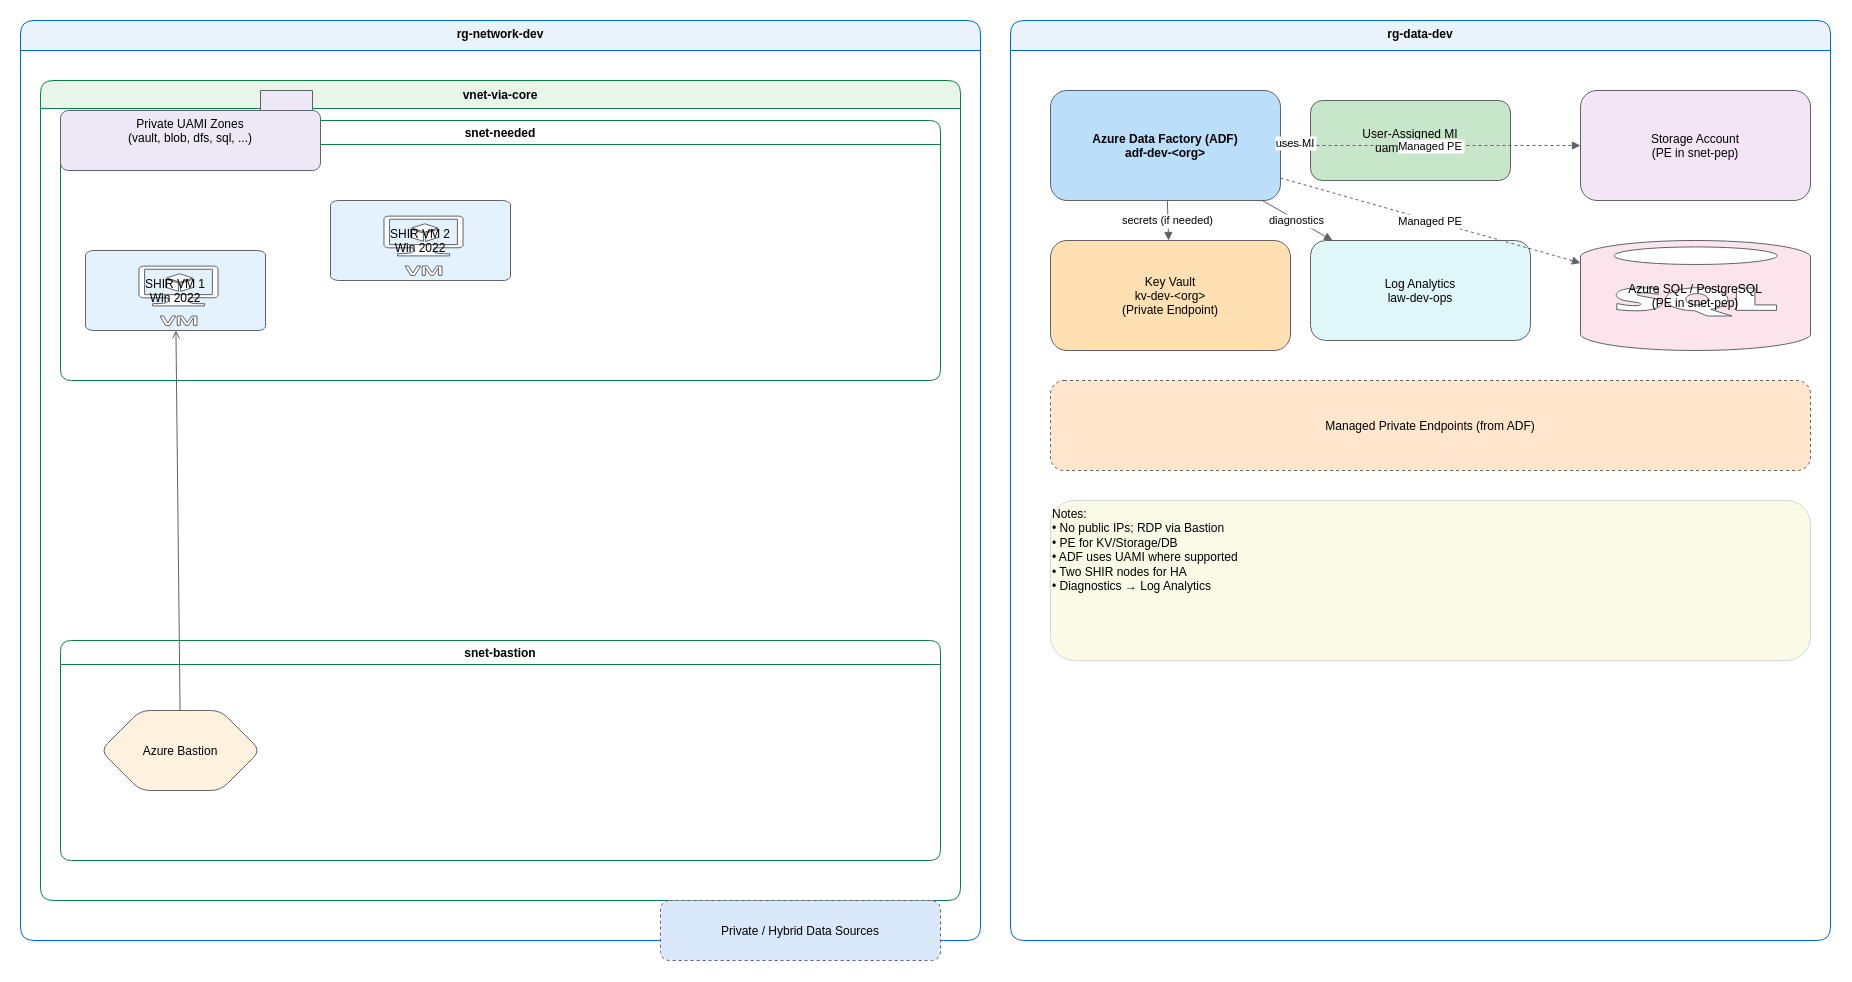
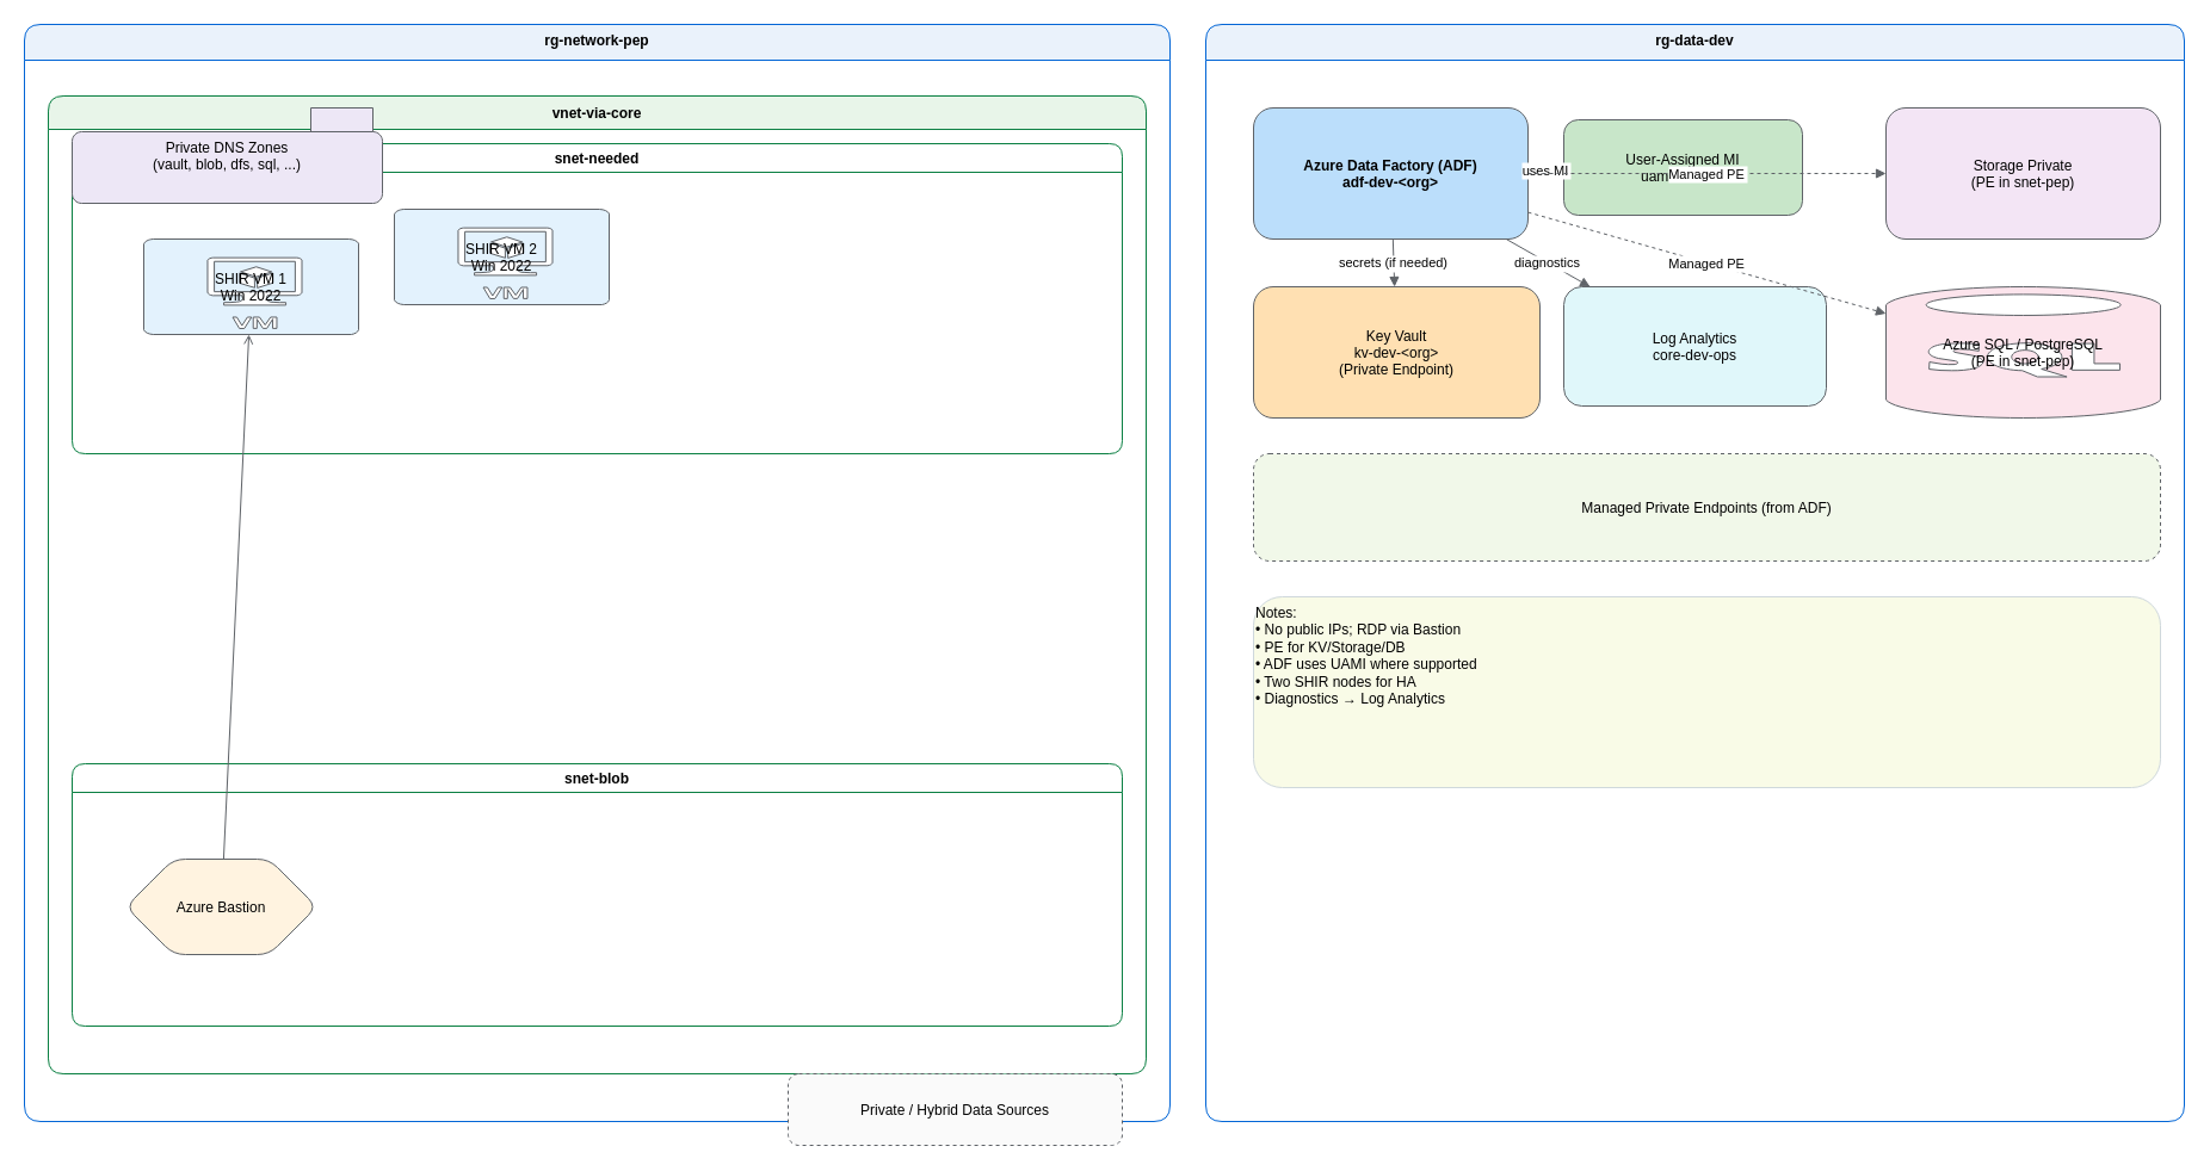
  <mxCell id="0" />
  <mxCell id="1" parent="0" />
  <mxCell id="2" value="rg-data-dev" style="swimlane;fontStyle=1;align=center;verticalAlign=top;childLayout=stackLayout;horizontal=1;horizontalStack=0;startSize=30;rounded=1;strokeColor=#0366d6;fillColor=#eaf2fb;" vertex="1" parent="1"><mxGeometry x="1010" y="20" width="820" height="920" as="geometry" /></mxCell>
- <mxCell id="3" value="rg-network-dev" style="swimlane;fontStyle=1;align=center;verticalAlign=top;childLayout=stackLayout;horizontal=1;horizontalStack=0;startSize=30;rounded=1;strokeColor=#0366d6;fillColor=#eaf2fb;" vertex="1" parent="1"><mxGeometry x="20" y="20" width="960" height="920" as="geometry" /></mxCell>
+ <mxCell id="3" value="rg-network-pep" style="swimlane;fontStyle=1;align=center;verticalAlign=top;childLayout=stackLayout;horizontal=1;horizontalStack=0;startSize=30;rounded=1;strokeColor=#0366d6;fillColor=#eaf2fb;" vertex="1" parent="1"><mxGeometry x="20" y="20" width="960" height="920" as="geometry" /></mxCell>
  <mxCell id="4" value="vnet-via-core" style="swimlane;startSize=28;rounded=1;strokeColor=#0b8043;fillColor=#e8f5e9;fontStyle=1;" vertex="1" parent="3"><mxGeometry x="20" y="60" width="920" height="820" as="geometry" /></mxCell>
  <mxCell id="5" value="snet-needed" style="swimlane;startSize=24;rounded=1;strokeColor=#0b8043;fillColor=#ffffff;fontStyle=1;" vertex="1" parent="4"><mxGeometry x="20" y="40" width="880" height="260" as="geometry" /></mxCell>
- <mxCell id="6" value="snet-bastion" style="swimlane;startSize=24;rounded=1;strokeColor=#0b8043;fillColor=#ffffff;fontStyle=1;" vertex="1" parent="4"><mxGeometry x="20" y="560" width="880" height="220" as="geometry" /></mxCell>
- <mxCell id="7" value="Azure Bastion" style="shape=hexagon;perimeter=hexagonPerimeter2;rounded=1;strokeColor=#5f6368;fillColor=#fff3e0;" vertex="1" parent="6"><mxGeometry x="40" y="70" width="160" height="80" as="geometry" /></mxCell>
- <mxCell id="8" value="SHIR VM 1&#10;Win 2022" style="shape=mxgraph.azure.virtual_machine;strokeColor=#5f6368;fillColor=#e3f2fd;rounded=1;" vertex="1" parent="5"><mxGeometry x="25" y="130" width="180" height="80" as="geometry" /></mxCell>
- <mxCell id="9" value="SHIR VM 2&#10;Win 2022" style="shape=mxgraph.azure.virtual_machine;strokeColor=#5f6368;fillColor=#e3f2fd;rounded=1;" vertex="1" parent="5"><mxGeometry x="270" y="80" width="180" height="80" as="geometry" /></mxCell>
- <mxCell id="10" value="Private UAMI Zones&#10;(vault, blob, dfs, sql, ...)" style="shape=folder;rounded=1;strokeColor=#5f6368;fillColor=#ede7f6;" vertex="1" parent="3"><mxGeometry x="40" y="70" width="260" height="80" as="geometry" /></mxCell>
+ <mxCell id="6" value="snet-blob" style="swimlane;startSize=24;rounded=1;strokeColor=#0b8043;fillColor=#ffffff;fontStyle=1;" vertex="1" parent="4"><mxGeometry x="20" y="560" width="880" height="220" as="geometry" /></mxCell>
+ <mxCell id="7" value="Azure Bastion" style="shape=hexagon;perimeter=hexagonPerimeter2;rounded=1;strokeColor=#5f6368;fillColor=#fff3e0;" vertex="1" parent="6"><mxGeometry x="45" y="80" width="160" height="80" as="geometry" /></mxCell>
+ <mxCell id="8" value="SHIR VM 1&#10;Win 2022" style="shape=mxgraph.azure.virtual_machine;strokeColor=#5f6368;fillColor=#e3f2fd;rounded=1;" vertex="1" parent="5"><mxGeometry x="60" y="80" width="180" height="80" as="geometry" /></mxCell>
+ <mxCell id="9" value="SHIR VM 2&#10;Win 2022" style="shape=mxgraph.azure.virtual_machine;strokeColor=#5f6368;fillColor=#e3f2fd;rounded=1;" vertex="1" parent="5"><mxGeometry x="270" y="55" width="180" height="80" as="geometry" /></mxCell>
+ <mxCell id="10" value="Private DNS Zones&#10;(vault, blob, dfs, sql, ...)" style="shape=folder;rounded=1;strokeColor=#5f6368;fillColor=#ede7f6;" vertex="1" parent="3"><mxGeometry x="40" y="70" width="260" height="80" as="geometry" /></mxCell>
  <mxCell id="11" value="Azure Data Factory (ADF)&#10;adf-dev-&lt;org&gt;" style="shape=mxgraph.azure.data_factory;strokeColor=#5f6368;fillColor=#bbdefb;rounded=1;fontStyle=1" vertex="1" parent="2"><mxGeometry x="40" y="70" width="230" height="110" as="geometry" /></mxCell>
  <mxCell id="12" value="User-Assigned MI&#10;uami-adf-dev" style="shape=mxgraph.azure.active_directory;strokeColor=#5f6368;fillColor=#c8e6c9;rounded=1;" vertex="1" parent="2"><mxGeometry x="300" y="80" width="200" height="80" as="geometry" /></mxCell>
  <mxCell id="13" value="Key Vault&#10;kv-dev-&lt;org&gt;&#10;(Private Endpoint)" style="shape=mxgraph.azure.key_vaults;strokeColor=#5f6368;fillColor=#ffe0b2;rounded=1;" vertex="1" parent="2"><mxGeometry x="40" y="220" width="240" height="110" as="geometry" /></mxCell>
- <mxCell id="14" value="Log Analytics&#10;law-dev-ops" style="shape=mxgraph.azure.log_analytics_workspaces;strokeColor=#5f6368;fillColor=#e0f7fa;rounded=1;" vertex="1" parent="2"><mxGeometry x="300" y="220" width="220" height="100" as="geometry" /></mxCell>
- <mxCell id="15" value="Storage Account&#10;(PE in snet-pep)" style="shape=mxgraph.azure.storage_account;strokeColor=#5f6368;fillColor=#f3e5f5;rounded=1;" vertex="1" parent="2"><mxGeometry x="570" y="70" width="230" height="110" as="geometry" /></mxCell>
+ <mxCell id="14" value="Log Analytics&#10;core-dev-ops" style="shape=mxgraph.azure.log_analytics_workspaces;strokeColor=#5f6368;fillColor=#e0f7fa;rounded=1;" vertex="1" parent="2"><mxGeometry x="300" y="220" width="220" height="100" as="geometry" /></mxCell>
+ <mxCell id="15" value="Storage Private&#10;(PE in snet-pep)" style="shape=mxgraph.azure.storage_account;strokeColor=#5f6368;fillColor=#f3e5f5;rounded=1;" vertex="1" parent="2"><mxGeometry x="570" y="70" width="230" height="110" as="geometry" /></mxCell>
  <mxCell id="16" value="Azure SQL / PostgreSQL&#10;(PE in snet-pep)" style="shape=mxgraph.azure.sql_database;strokeColor=#5f6368;fillColor=#fce4ec;rounded=1;" vertex="1" parent="2"><mxGeometry x="570" y="220" width="230" height="110" as="geometry" /></mxCell>
- <mxCell id="17" value="Managed Private Endpoints (from ADF)" style="rounded=1;strokeColor=#5f6368;fillColor=#ffe6cc;dashed=1;" vertex="1" parent="2"><mxGeometry x="40" y="360" width="760" height="90" as="geometry" /></mxCell>
+ <mxCell id="17" value="Managed Private Endpoints (from ADF)" style="rounded=1;strokeColor=#5f6368;fillColor=#f1f8e9;dashed=1;" vertex="1" parent="2"><mxGeometry x="40" y="360" width="760" height="90" as="geometry" /></mxCell>
  <mxCell id="18" edge="1" parent="4" source="7" target="8" style="endArrow=open;strokeColor=#5f6368;"><mxGeometry relative="1" as="geometry" /></mxCell>
  <mxCell id="19" edge="1" parent="2" source="11" target="12" value="uses MI" style="endArrow=block;strokeColor=#5f6368;labelBackgroundColor=#ffffff;"><mxGeometry relative="1" as="geometry" /></mxCell>
  <mxCell id="20" edge="1" parent="2" source="11" target="13" value="secrets (if needed)" style="endArrow=block;strokeColor=#5f6368;labelBackgroundColor=#ffffff;"><mxGeometry relative="1" as="geometry" /></mxCell>
  <mxCell id="21" edge="1" parent="2" source="11" target="14" value="diagnostics" style="endArrow=block;strokeColor=#5f6368;labelBackgroundColor=#ffffff;"><mxGeometry relative="1" as="geometry" /></mxCell>
  <mxCell id="22" edge="1" parent="2" source="11" target="15" value="Managed PE" style="endArrow=block;dashed=1;strokeColor=#5f6368;labelBackgroundColor=#ffffff;"><mxGeometry relative="1" as="geometry" /></mxCell>
  <mxCell id="23" edge="1" parent="2" source="11" target="16" value="Managed PE" style="endArrow=block;dashed=1;strokeColor=#5f6368;labelBackgroundColor=#ffffff;"><mxGeometry relative="1" as="geometry" /></mxCell>
- <mxCell id="24" value="Private / Hybrid Data Sources" style="rounded=1;strokeColor=#5f6368;fillColor=#dae8fc;dashed=1;" vertex="1" parent="3"><mxGeometry x="640" y="880" width="280" height="60" as="geometry" /></mxCell>
+ <mxCell id="24" value="Private / Hybrid Data Sources" style="rounded=1;strokeColor=#5f6368;fillColor=#fafafa;dashed=1;" vertex="1" parent="3"><mxGeometry x="640" y="880" width="280" height="60" as="geometry" /></mxCell>
  <mxCell id="25" value="Notes:&#10;• No public IPs; RDP via Bastion&#10;• PE for KV/Storage/DB&#10;• ADF uses UAMI where supported&#10;• Two SHIR nodes for HA&#10;• Diagnostics → Log Analytics" style="text;whiteSpace=wrap;rounded=1;strokeColor=#cfd8dc;fillColor=#f9fbe7;" vertex="1" parent="2"><mxGeometry x="40" y="480" width="760" height="160" as="geometry" /></mxCell>
